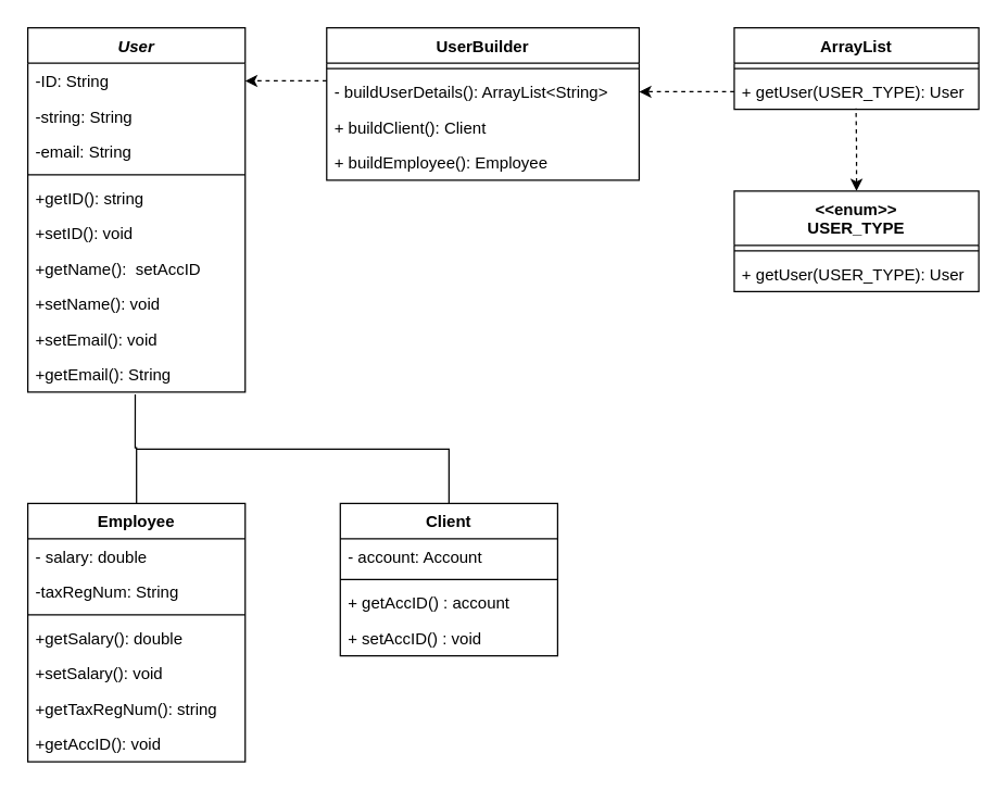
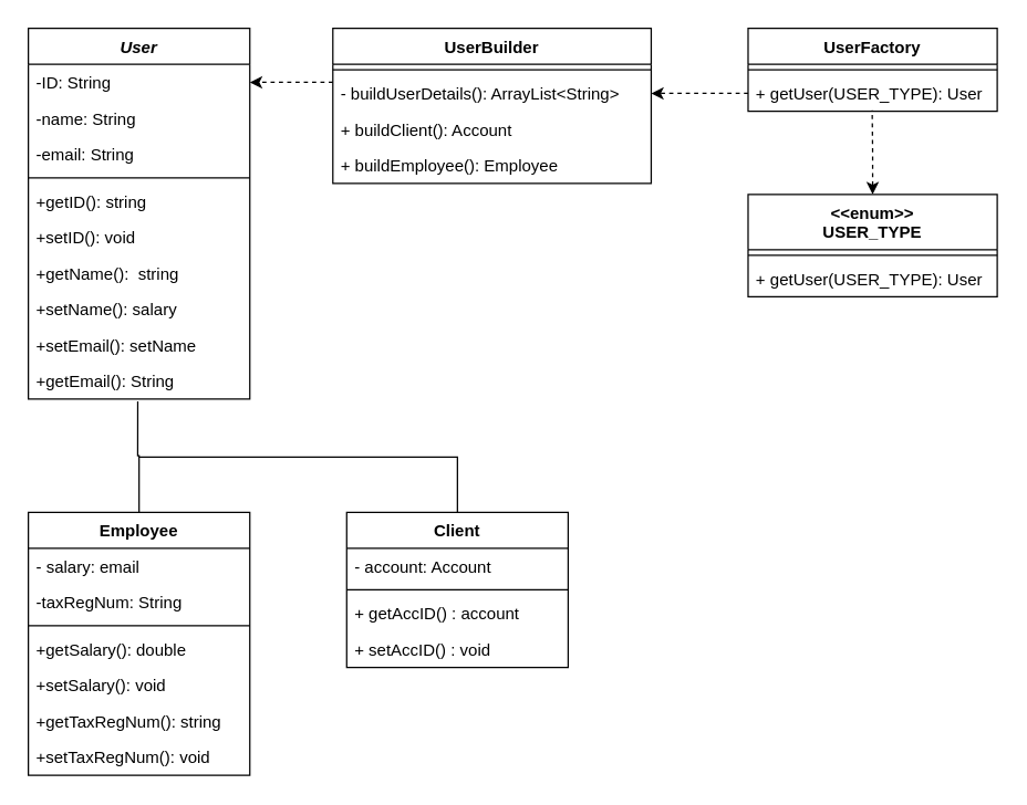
  <mxCell id="0" />
  <mxCell id="1" parent="0" />
  <mxCell id="2" value="User" style="swimlane;fontStyle=3;align=center;verticalAlign=top;childLayout=stackLayout;horizontal=1;startSize=26;horizontalStack=0;resizeParent=1;resizeParentMax=0;resizeLast=0;collapsible=1;marginBottom=0;" vertex="1" parent="1"><mxGeometry x="20" y="20" width="160" height="268" as="geometry" /></mxCell>
  <mxCell id="3" value="-ID: String" style="text;strokeColor=none;fillColor=none;align=left;verticalAlign=top;spacingLeft=4;spacingRight=4;overflow=hidden;rotatable=0;points=[[0,0.5],[1,0.5]];portConstraint=eastwest;" vertex="1" parent="2"><mxGeometry y="26" width="160" height="26" as="geometry" /></mxCell>
- <mxCell id="4" value="-string: String" style="text;strokeColor=none;fillColor=none;align=left;verticalAlign=top;spacingLeft=4;spacingRight=4;overflow=hidden;rotatable=0;points=[[0,0.5],[1,0.5]];portConstraint=eastwest;" vertex="1" parent="2"><mxGeometry y="52" width="160" height="26" as="geometry" /></mxCell>
+ <mxCell id="4" value="-name: String" style="text;strokeColor=none;fillColor=none;align=left;verticalAlign=top;spacingLeft=4;spacingRight=4;overflow=hidden;rotatable=0;points=[[0,0.5],[1,0.5]];portConstraint=eastwest;" vertex="1" parent="2"><mxGeometry y="52" width="160" height="26" as="geometry" /></mxCell>
  <mxCell id="5" value="-email: String" style="text;strokeColor=none;fillColor=none;align=left;verticalAlign=top;spacingLeft=4;spacingRight=4;overflow=hidden;rotatable=0;points=[[0,0.5],[1,0.5]];portConstraint=eastwest;" vertex="1" parent="2"><mxGeometry y="78" width="160" height="26" as="geometry" /></mxCell>
  <mxCell id="6" value="" style="line;strokeWidth=1;fillColor=none;align=left;verticalAlign=middle;spacingTop=-1;spacingLeft=3;spacingRight=3;rotatable=0;labelPosition=right;points=[];portConstraint=eastwest;" vertex="1" parent="2"><mxGeometry y="104" width="160" height="8" as="geometry" /></mxCell>
  <mxCell id="7" value="+getID(): string" style="text;strokeColor=none;fillColor=none;align=left;verticalAlign=top;spacingLeft=4;spacingRight=4;overflow=hidden;rotatable=0;points=[[0,0.5],[1,0.5]];portConstraint=eastwest;" vertex="1" parent="2"><mxGeometry y="112" width="160" height="26" as="geometry" /></mxCell>
  <mxCell id="8" value="+setID(): void" style="text;strokeColor=none;fillColor=none;align=left;verticalAlign=top;spacingLeft=4;spacingRight=4;overflow=hidden;rotatable=0;points=[[0,0.5],[1,0.5]];portConstraint=eastwest;" vertex="1" parent="2"><mxGeometry y="138" width="160" height="26" as="geometry" /></mxCell>
- <mxCell id="9" value="+getName():  setAccID" style="text;strokeColor=none;fillColor=none;align=left;verticalAlign=top;spacingLeft=4;spacingRight=4;overflow=hidden;rotatable=0;points=[[0,0.5],[1,0.5]];portConstraint=eastwest;" vertex="1" parent="2"><mxGeometry y="164" width="160" height="26" as="geometry" /></mxCell>
- <mxCell id="10" value="+setName(): void" style="text;strokeColor=none;fillColor=none;align=left;verticalAlign=top;spacingLeft=4;spacingRight=4;overflow=hidden;rotatable=0;points=[[0,0.5],[1,0.5]];portConstraint=eastwest;" vertex="1" parent="2"><mxGeometry y="190" width="160" height="26" as="geometry" /></mxCell>
- <mxCell id="11" value="+setEmail(): void" style="text;strokeColor=none;fillColor=none;align=left;verticalAlign=top;spacingLeft=4;spacingRight=4;overflow=hidden;rotatable=0;points=[[0,0.5],[1,0.5]];portConstraint=eastwest;" vertex="1" parent="2"><mxGeometry y="216" width="160" height="26" as="geometry" /></mxCell>
+ <mxCell id="9" value="+getName():  string" style="text;strokeColor=none;fillColor=none;align=left;verticalAlign=top;spacingLeft=4;spacingRight=4;overflow=hidden;rotatable=0;points=[[0,0.5],[1,0.5]];portConstraint=eastwest;" vertex="1" parent="2"><mxGeometry y="164" width="160" height="26" as="geometry" /></mxCell>
+ <mxCell id="10" value="+setName(): salary" style="text;strokeColor=none;fillColor=none;align=left;verticalAlign=top;spacingLeft=4;spacingRight=4;overflow=hidden;rotatable=0;points=[[0,0.5],[1,0.5]];portConstraint=eastwest;" vertex="1" parent="2"><mxGeometry y="190" width="160" height="26" as="geometry" /></mxCell>
+ <mxCell id="11" value="+setEmail(): setName" style="text;strokeColor=none;fillColor=none;align=left;verticalAlign=top;spacingLeft=4;spacingRight=4;overflow=hidden;rotatable=0;points=[[0,0.5],[1,0.5]];portConstraint=eastwest;" vertex="1" parent="2"><mxGeometry y="216" width="160" height="26" as="geometry" /></mxCell>
  <mxCell id="12" value="+getEmail(): String" style="text;strokeColor=none;fillColor=none;align=left;verticalAlign=top;spacingLeft=4;spacingRight=4;overflow=hidden;rotatable=0;points=[[0,0.5],[1,0.5]];portConstraint=eastwest;" vertex="1" parent="2"><mxGeometry y="242" width="160" height="26" as="geometry" /></mxCell>
- <mxCell id="13" value="ArrayList" style="swimlane;fontStyle=1;align=center;verticalAlign=top;childLayout=stackLayout;horizontal=1;startSize=26;horizontalStack=0;resizeParent=1;resizeParentMax=0;resizeLast=0;collapsible=1;marginBottom=0;" vertex="1" parent="1"><mxGeometry x="540" y="20" width="180" height="60" as="geometry" /></mxCell>
+ <mxCell id="13" value="UserFactory" style="swimlane;fontStyle=1;align=center;verticalAlign=top;childLayout=stackLayout;horizontal=1;startSize=26;horizontalStack=0;resizeParent=1;resizeParentMax=0;resizeLast=0;collapsible=1;marginBottom=0;" vertex="1" parent="1"><mxGeometry x="540" y="20" width="180" height="60" as="geometry" /></mxCell>
  <mxCell id="14" value="" style="line;strokeWidth=1;fillColor=none;align=left;verticalAlign=middle;spacingTop=-1;spacingLeft=3;spacingRight=3;rotatable=0;labelPosition=right;points=[];portConstraint=eastwest;" vertex="1" parent="13"><mxGeometry y="26" width="180" height="8" as="geometry" /></mxCell>
  <mxCell id="15" value="+ getUser(USER_TYPE): User" style="text;strokeColor=none;fillColor=none;align=left;verticalAlign=top;spacingLeft=4;spacingRight=4;overflow=hidden;rotatable=0;points=[[0,0.5],[1,0.5]];portConstraint=eastwest;" vertex="1" parent="13"><mxGeometry y="34" width="180" height="26" as="geometry" /></mxCell>
  <mxCell id="16" style="edgeStyle=orthogonalEdgeStyle;rounded=0;orthogonalLoop=1;jettySize=auto;html=1;exitX=0.5;exitY=0;exitDx=0;exitDy=0;endArrow=none;endFill=0;" edge="1" parent="1" source="17"><mxGeometry relative="1" as="geometry"><mxPoint x="100" y="330" as="targetPoint" /><Array as="points"><mxPoint x="330" y="330" /></Array></mxGeometry></mxCell>
  <mxCell id="17" value="Client" style="swimlane;fontStyle=1;align=center;verticalAlign=top;childLayout=stackLayout;horizontal=1;startSize=26;horizontalStack=0;resizeParent=1;resizeParentMax=0;resizeLast=0;collapsible=1;marginBottom=0;" vertex="1" parent="1"><mxGeometry x="250" y="370" width="160" height="112" as="geometry" /></mxCell>
  <mxCell id="18" value="- account: Account" style="text;strokeColor=none;fillColor=none;align=left;verticalAlign=top;spacingLeft=4;spacingRight=4;overflow=hidden;rotatable=0;points=[[0,0.5],[1,0.5]];portConstraint=eastwest;" vertex="1" parent="17"><mxGeometry y="26" width="160" height="26" as="geometry" /></mxCell>
  <mxCell id="19" value="" style="line;strokeWidth=1;fillColor=none;align=left;verticalAlign=middle;spacingTop=-1;spacingLeft=3;spacingRight=3;rotatable=0;labelPosition=right;points=[];portConstraint=eastwest;" vertex="1" parent="17"><mxGeometry y="52" width="160" height="8" as="geometry" /></mxCell>
  <mxCell id="20" value="+ getAccID() : account" style="text;strokeColor=none;fillColor=none;align=left;verticalAlign=top;spacingLeft=4;spacingRight=4;overflow=hidden;rotatable=0;points=[[0,0.5],[1,0.5]];portConstraint=eastwest;" vertex="1" parent="17"><mxGeometry y="60" width="160" height="26" as="geometry" /></mxCell>
  <mxCell id="21" value="+ setAccID() : void" style="text;strokeColor=none;fillColor=none;align=left;verticalAlign=top;spacingLeft=4;spacingRight=4;overflow=hidden;rotatable=0;points=[[0,0.5],[1,0.5]];portConstraint=eastwest;" vertex="1" parent="17"><mxGeometry y="86" width="160" height="26" as="geometry" /></mxCell>
  <mxCell id="22" style="edgeStyle=orthogonalEdgeStyle;rounded=0;orthogonalLoop=1;jettySize=auto;html=1;exitX=0.5;exitY=0;exitDx=0;exitDy=0;entryX=0.494;entryY=1.066;entryDx=0;entryDy=0;entryPerimeter=0;endArrow=none;endFill=0;" edge="1" parent="1" source="23" target="12"><mxGeometry relative="1" as="geometry"><Array as="points"><mxPoint x="100" y="329" /><mxPoint x="99" y="290" /></Array></mxGeometry></mxCell>
  <mxCell id="23" value="Employee" style="swimlane;fontStyle=1;align=center;verticalAlign=top;childLayout=stackLayout;horizontal=1;startSize=26;horizontalStack=0;resizeParent=1;resizeParentMax=0;resizeLast=0;collapsible=1;marginBottom=0;" vertex="1" parent="1"><mxGeometry x="20" y="370" width="160" height="190" as="geometry" /></mxCell>
- <mxCell id="24" value="- salary: double" style="text;strokeColor=none;fillColor=none;align=left;verticalAlign=top;spacingLeft=4;spacingRight=4;overflow=hidden;rotatable=0;points=[[0,0.5],[1,0.5]];portConstraint=eastwest;" vertex="1" parent="23"><mxGeometry y="26" width="160" height="26" as="geometry" /></mxCell>
+ <mxCell id="24" value="- salary: email" style="text;strokeColor=none;fillColor=none;align=left;verticalAlign=top;spacingLeft=4;spacingRight=4;overflow=hidden;rotatable=0;points=[[0,0.5],[1,0.5]];portConstraint=eastwest;" vertex="1" parent="23"><mxGeometry y="26" width="160" height="26" as="geometry" /></mxCell>
  <mxCell id="25" value="-taxRegNum: String" style="text;strokeColor=none;fillColor=none;align=left;verticalAlign=top;spacingLeft=4;spacingRight=4;overflow=hidden;rotatable=0;points=[[0,0.5],[1,0.5]];portConstraint=eastwest;" vertex="1" parent="23"><mxGeometry y="52" width="160" height="26" as="geometry" /></mxCell>
  <mxCell id="26" value="" style="line;strokeWidth=1;fillColor=none;align=left;verticalAlign=middle;spacingTop=-1;spacingLeft=3;spacingRight=3;rotatable=0;labelPosition=right;points=[];portConstraint=eastwest;" vertex="1" parent="23"><mxGeometry y="78" width="160" height="8" as="geometry" /></mxCell>
  <mxCell id="27" value="+getSalary(): double" style="text;strokeColor=none;fillColor=none;align=left;verticalAlign=top;spacingLeft=4;spacingRight=4;overflow=hidden;rotatable=0;points=[[0,0.5],[1,0.5]];portConstraint=eastwest;" vertex="1" parent="23"><mxGeometry y="86" width="160" height="26" as="geometry" /></mxCell>
  <mxCell id="28" value="+setSalary(): void" style="text;strokeColor=none;fillColor=none;align=left;verticalAlign=top;spacingLeft=4;spacingRight=4;overflow=hidden;rotatable=0;points=[[0,0.5],[1,0.5]];portConstraint=eastwest;" vertex="1" parent="23"><mxGeometry y="112" width="160" height="26" as="geometry" /></mxCell>
  <mxCell id="29" value="+getTaxRegNum(): string" style="text;strokeColor=none;fillColor=none;align=left;verticalAlign=top;spacingLeft=4;spacingRight=4;overflow=hidden;rotatable=0;points=[[0,0.5],[1,0.5]];portConstraint=eastwest;" vertex="1" parent="23"><mxGeometry y="138" width="160" height="26" as="geometry" /></mxCell>
- <mxCell id="30" value="+getAccID(): void" style="text;strokeColor=none;fillColor=none;align=left;verticalAlign=top;spacingLeft=4;spacingRight=4;overflow=hidden;rotatable=0;points=[[0,0.5],[1,0.5]];portConstraint=eastwest;" vertex="1" parent="23"><mxGeometry y="164" width="160" height="26" as="geometry" /></mxCell>
+ <mxCell id="30" value="+setTaxRegNum(): void" style="text;strokeColor=none;fillColor=none;align=left;verticalAlign=top;spacingLeft=4;spacingRight=4;overflow=hidden;rotatable=0;points=[[0,0.5],[1,0.5]];portConstraint=eastwest;" vertex="1" parent="23"><mxGeometry y="164" width="160" height="26" as="geometry" /></mxCell>
  <mxCell id="31" value="UserBuilder" style="swimlane;fontStyle=1;align=center;verticalAlign=top;childLayout=stackLayout;horizontal=1;startSize=26;horizontalStack=0;resizeParent=1;resizeParentMax=0;resizeLast=0;collapsible=1;marginBottom=0;" vertex="1" parent="1"><mxGeometry x="240" y="20" width="230" height="112" as="geometry" /></mxCell>
  <mxCell id="32" value="" style="line;strokeWidth=1;fillColor=none;align=left;verticalAlign=middle;spacingTop=-1;spacingLeft=3;spacingRight=3;rotatable=0;labelPosition=right;points=[];portConstraint=eastwest;" vertex="1" parent="31"><mxGeometry y="26" width="230" height="8" as="geometry" /></mxCell>
  <mxCell id="33" value="- buildUserDetails(): ArrayList&lt;String&gt;" style="text;strokeColor=none;fillColor=none;align=left;verticalAlign=top;spacingLeft=4;spacingRight=4;overflow=hidden;rotatable=0;points=[[0,0.5],[1,0.5]];portConstraint=eastwest;" vertex="1" parent="31"><mxGeometry y="34" width="230" height="26" as="geometry" /></mxCell>
- <mxCell id="34" value="+ buildClient(): Client" style="text;strokeColor=none;fillColor=none;align=left;verticalAlign=top;spacingLeft=4;spacingRight=4;overflow=hidden;rotatable=0;points=[[0,0.5],[1,0.5]];portConstraint=eastwest;" vertex="1" parent="31"><mxGeometry y="60" width="230" height="26" as="geometry" /></mxCell>
+ <mxCell id="34" value="+ buildClient(): Account" style="text;strokeColor=none;fillColor=none;align=left;verticalAlign=top;spacingLeft=4;spacingRight=4;overflow=hidden;rotatable=0;points=[[0,0.5],[1,0.5]];portConstraint=eastwest;" vertex="1" parent="31"><mxGeometry y="60" width="230" height="26" as="geometry" /></mxCell>
  <mxCell id="35" value="+ buildEmployee(): Employee" style="text;strokeColor=none;fillColor=none;align=left;verticalAlign=top;spacingLeft=4;spacingRight=4;overflow=hidden;rotatable=0;points=[[0,0.5],[1,0.5]];portConstraint=eastwest;" vertex="1" parent="31"><mxGeometry y="86" width="230" height="26" as="geometry" /></mxCell>
  <mxCell id="36" style="edgeStyle=orthogonalEdgeStyle;rounded=0;orthogonalLoop=1;jettySize=auto;html=1;exitX=0;exitY=0.5;exitDx=0;exitDy=0;entryX=1;entryY=0.5;entryDx=0;entryDy=0;dashed=1;" edge="1" parent="1" source="15" target="33"><mxGeometry relative="1" as="geometry" /></mxCell>
  <mxCell id="37" style="edgeStyle=orthogonalEdgeStyle;rounded=0;orthogonalLoop=1;jettySize=auto;html=1;endArrow=classic;endFill=1;entryX=1;entryY=0.5;entryDx=0;entryDy=0;dashed=1;" edge="1" parent="1" target="3"><mxGeometry relative="1" as="geometry"><mxPoint x="240" y="59" as="sourcePoint" /><mxPoint x="183" y="67" as="targetPoint" /><Array as="points"><mxPoint x="237" y="59" /><mxPoint x="237" y="59" /></Array></mxGeometry></mxCell>
  <mxCell id="38" style="edgeStyle=orthogonalEdgeStyle;rounded=0;orthogonalLoop=1;jettySize=auto;html=1;exitX=0.5;exitY=0;exitDx=0;exitDy=0;entryX=0.498;entryY=0.966;entryDx=0;entryDy=0;entryPerimeter=0;dashed=1;endArrow=none;endFill=0;startArrow=classic;startFill=1;" edge="1" parent="1" source="39" target="15"><mxGeometry relative="1" as="geometry" /></mxCell>
  <mxCell id="39" value="&lt;&lt;enum&gt;&gt;&#10;USER_TYPE" style="swimlane;fontStyle=1;align=center;verticalAlign=top;childLayout=stackLayout;horizontal=1;startSize=40;horizontalStack=0;resizeParent=1;resizeParentMax=0;resizeLast=0;collapsible=1;marginBottom=0;" vertex="1" parent="1"><mxGeometry x="540" y="140" width="180" height="74" as="geometry" /></mxCell>
  <mxCell id="40" value="" style="line;strokeWidth=1;fillColor=none;align=left;verticalAlign=middle;spacingTop=-1;spacingLeft=3;spacingRight=3;rotatable=0;labelPosition=right;points=[];portConstraint=eastwest;" vertex="1" parent="39"><mxGeometry y="40" width="180" height="8" as="geometry" /></mxCell>
  <mxCell id="41" value="+ getUser(USER_TYPE): User" style="text;strokeColor=none;fillColor=none;align=left;verticalAlign=top;spacingLeft=4;spacingRight=4;overflow=hidden;rotatable=0;points=[[0,0.5],[1,0.5]];portConstraint=eastwest;" vertex="1" parent="39"><mxGeometry y="48" width="180" height="26" as="geometry" /></mxCell>
